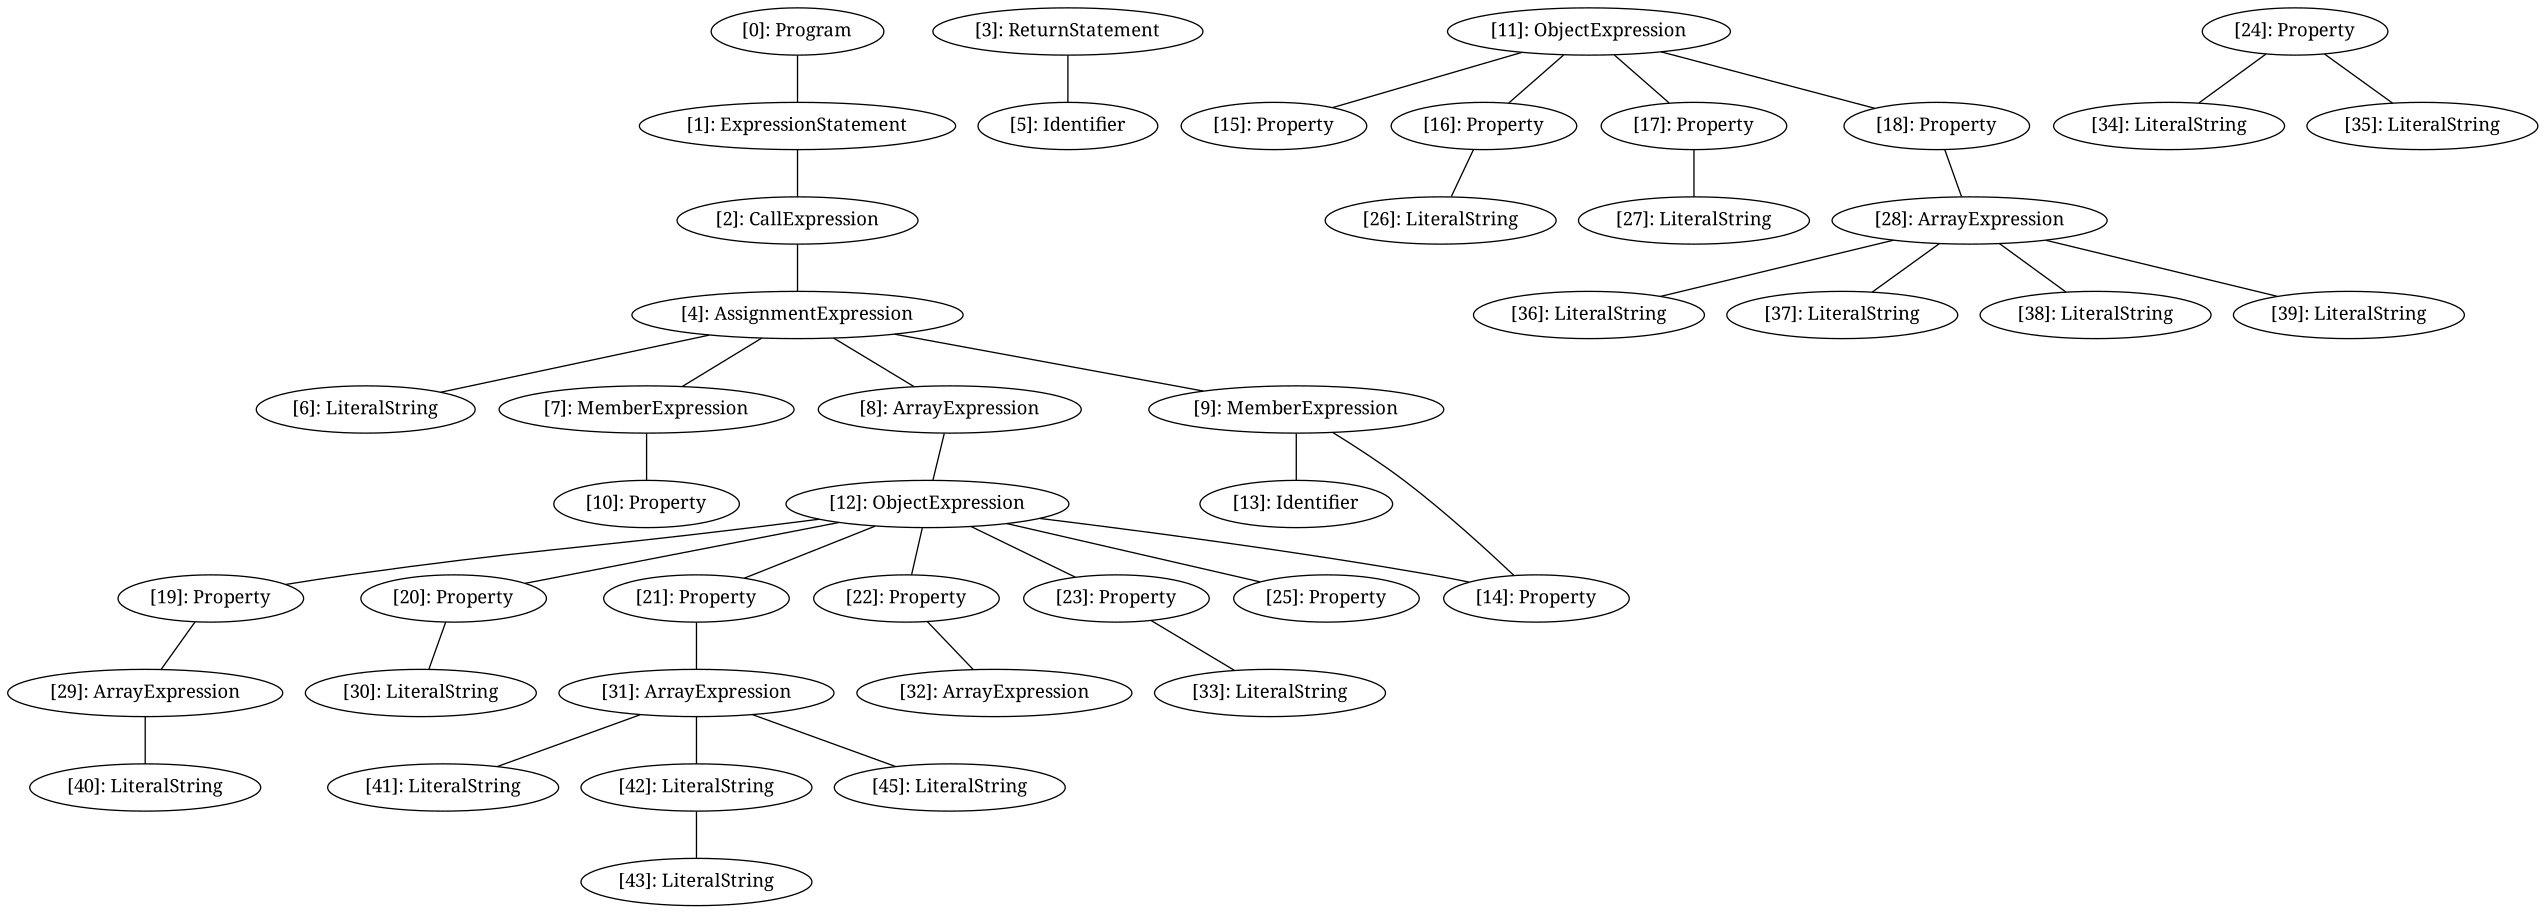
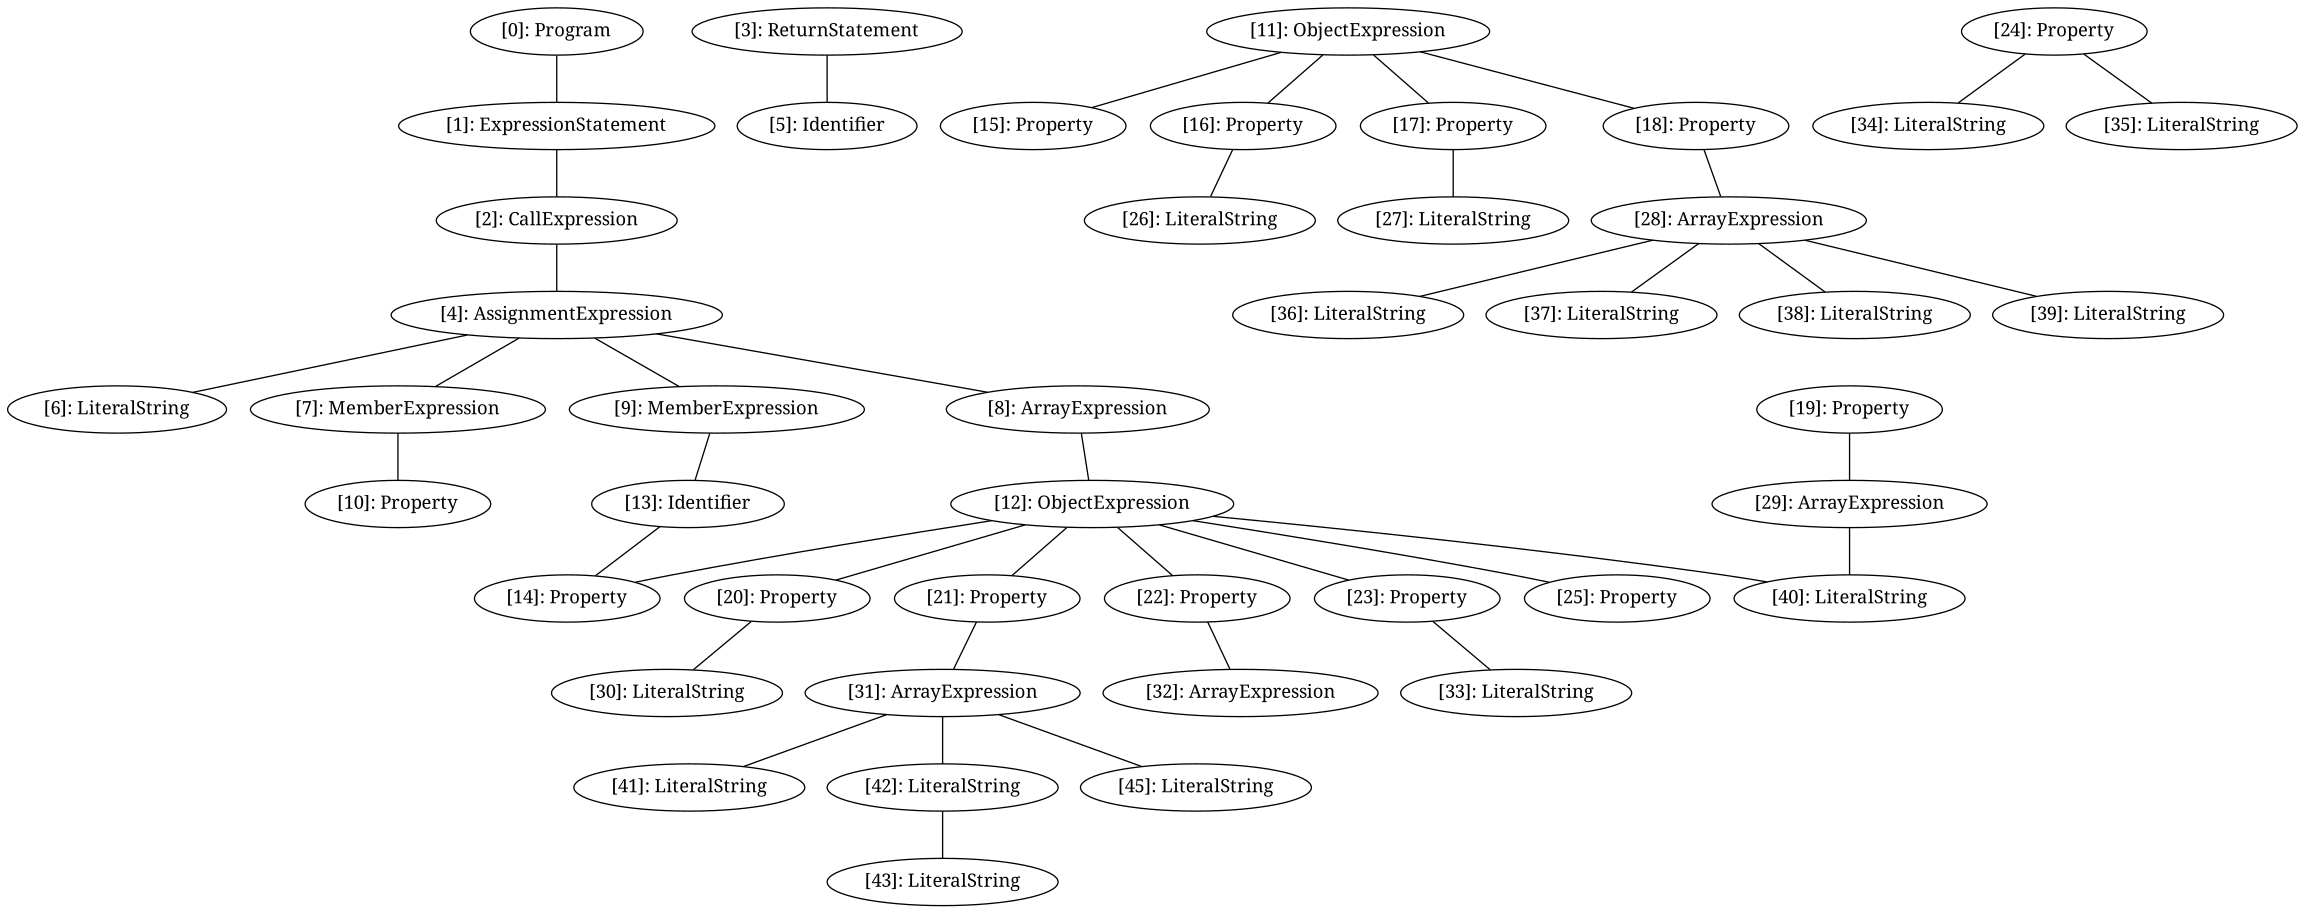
  graph {
    fontname="Noto Serif"
    node [fontname="Noto Serif"]
    edge [fontname="Noto Serif"]
    n1 [label="[0]: Program"]
    n2 [label="[1]: ExpressionStatement"]
    n3 [label="[2]: CallExpression"]
    n4 [label="[3]: ReturnStatement"]
    n5 [label="[5]: Identifier"]
    n6 [label="[4]: AssignmentExpression"]
    n7 [label="[6]: LiteralString"]
    n8 [label="[7]: MemberExpression"]
    n9 [label="[8]: ArrayExpression"]
    n10 [label="[9]: MemberExpression"]
    n11 [label="[10]: Property"]
    n12 [label="[12]: ObjectExpression"]
    n13 [label="[13]: Identifier"]
    n14 [label="[14]: Property"]
    n15 [label="[11]: ObjectExpression"]
    n16 [label="[15]: Property"]
    n17 [label="[16]: Property"]
    n18 [label="[17]: Property"]
    n19 [label="[18]: Property"]
    n20 [label="[19]: Property"]
    n21 [label="[20]: Property"]
    n22 [label="[21]: Property"]
    n23 [label="[22]: Property"]
    n24 [label="[23]: Property"]
    n25 [label="[25]: Property"]
    n26 [label="[26]: LiteralString"]
    n27 [label="[27]: LiteralString"]
    n28 [label="[28]: ArrayExpression"]
    n29 [label="[29]: ArrayExpression"]
    n30 [label="[30]: LiteralString"]
    n31 [label="[31]: ArrayExpression"]
    n32 [label="[32]: ArrayExpression"]
    n33 [label="[33]: LiteralString"]
    n34 [label="[24]: Property"]
    n35 [label="[34]: LiteralString"]
    n36 [label="[35]: LiteralString"]
    n37 [label="[36]: LiteralString"]
    n38 [label="[37]: LiteralString"]
    n39 [label="[38]: LiteralString"]
    n40 [label="[39]: LiteralString"]
    n41 [label="[40]: LiteralString"]
    n42 [label="[41]: LiteralString"]
    n43 [label="[42]: LiteralString"]
    n44 [label="[45]: LiteralString"]
    n45 [label="[43]: LiteralString"]
    n1 -- n2
    n2 -- n3
    n3 -- n6
    n4 -- n5
    n6 -- n7
    n6 -- n8
    n6 -- n9
    n6 -- n10
    n8 -- n11
    n9 -- n12
    n10 -- n13
-   n10 -- n14
+   n13 -- n14
    n12 -- n14
-   n12 -- n20
+   n12 -- n41
    n12 -- n21
    n12 -- n22
    n12 -- n23
    n12 -- n24
    n12 -- n25
    n15 -- n16
    n15 -- n17
    n15 -- n18
    n15 -- n19
    n17 -- n26
    n18 -- n27
    n19 -- n28
    n20 -- n29
    n21 -- n30
    n22 -- n31
    n23 -- n32
    n24 -- n33
    n28 -- n37
    n28 -- n38
    n28 -- n39
    n28 -- n40
    n29 -- n41
    n31 -- n42
    n31 -- n43
    n31 -- n44
    n34 -- n35
    n34 -- n36
    n43 -- n45
  }
